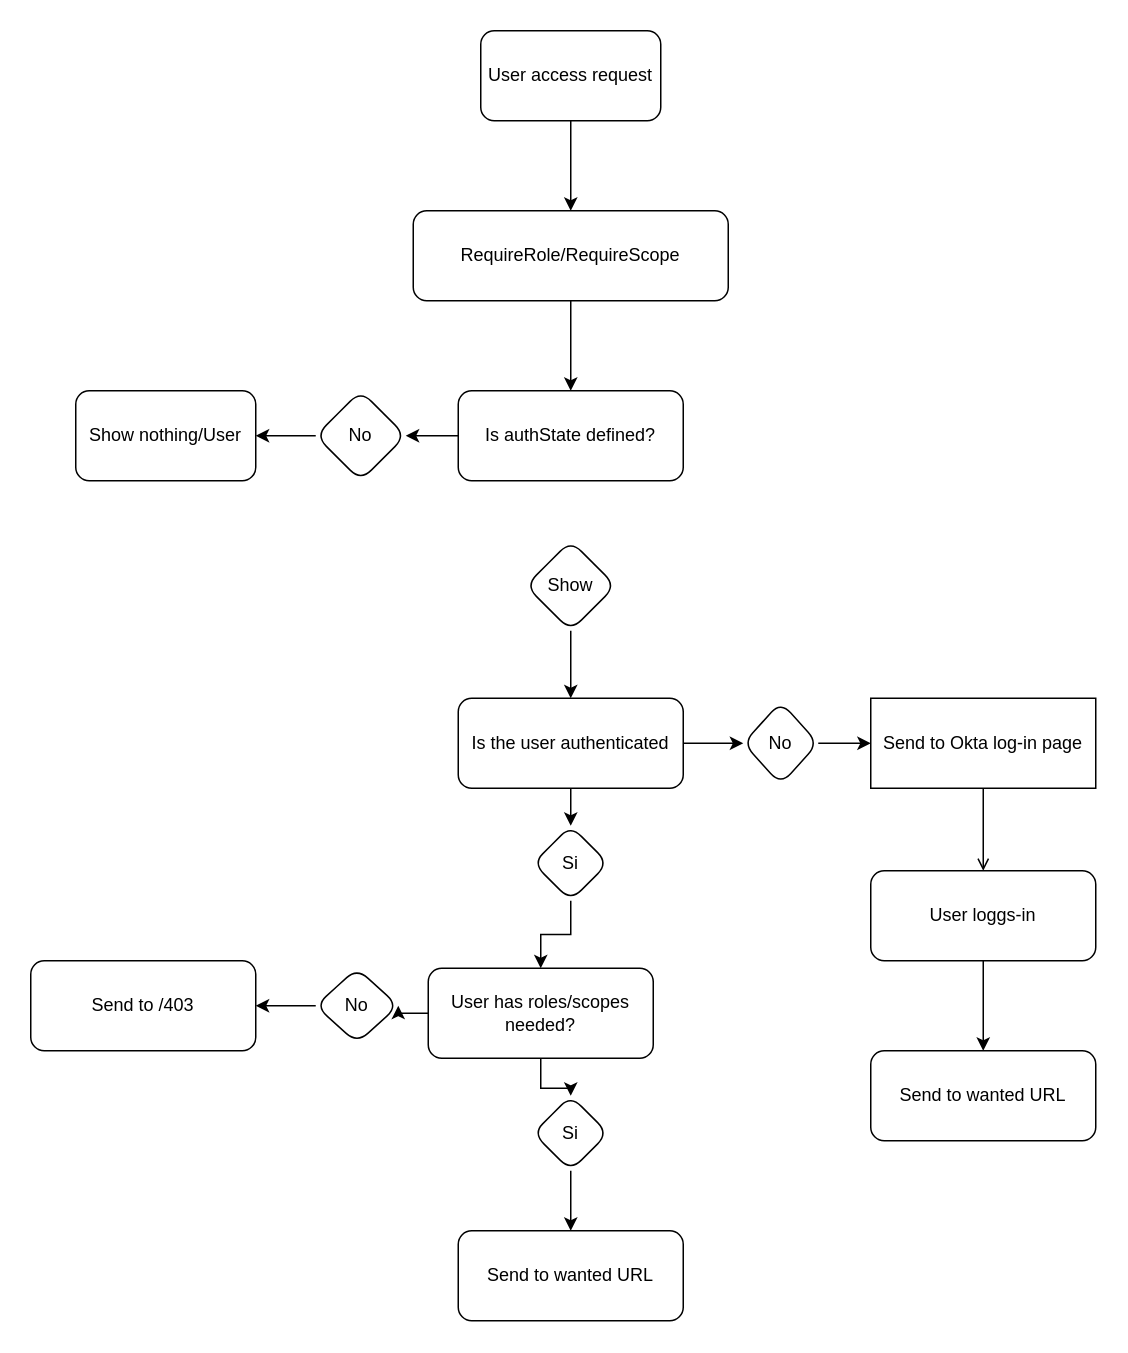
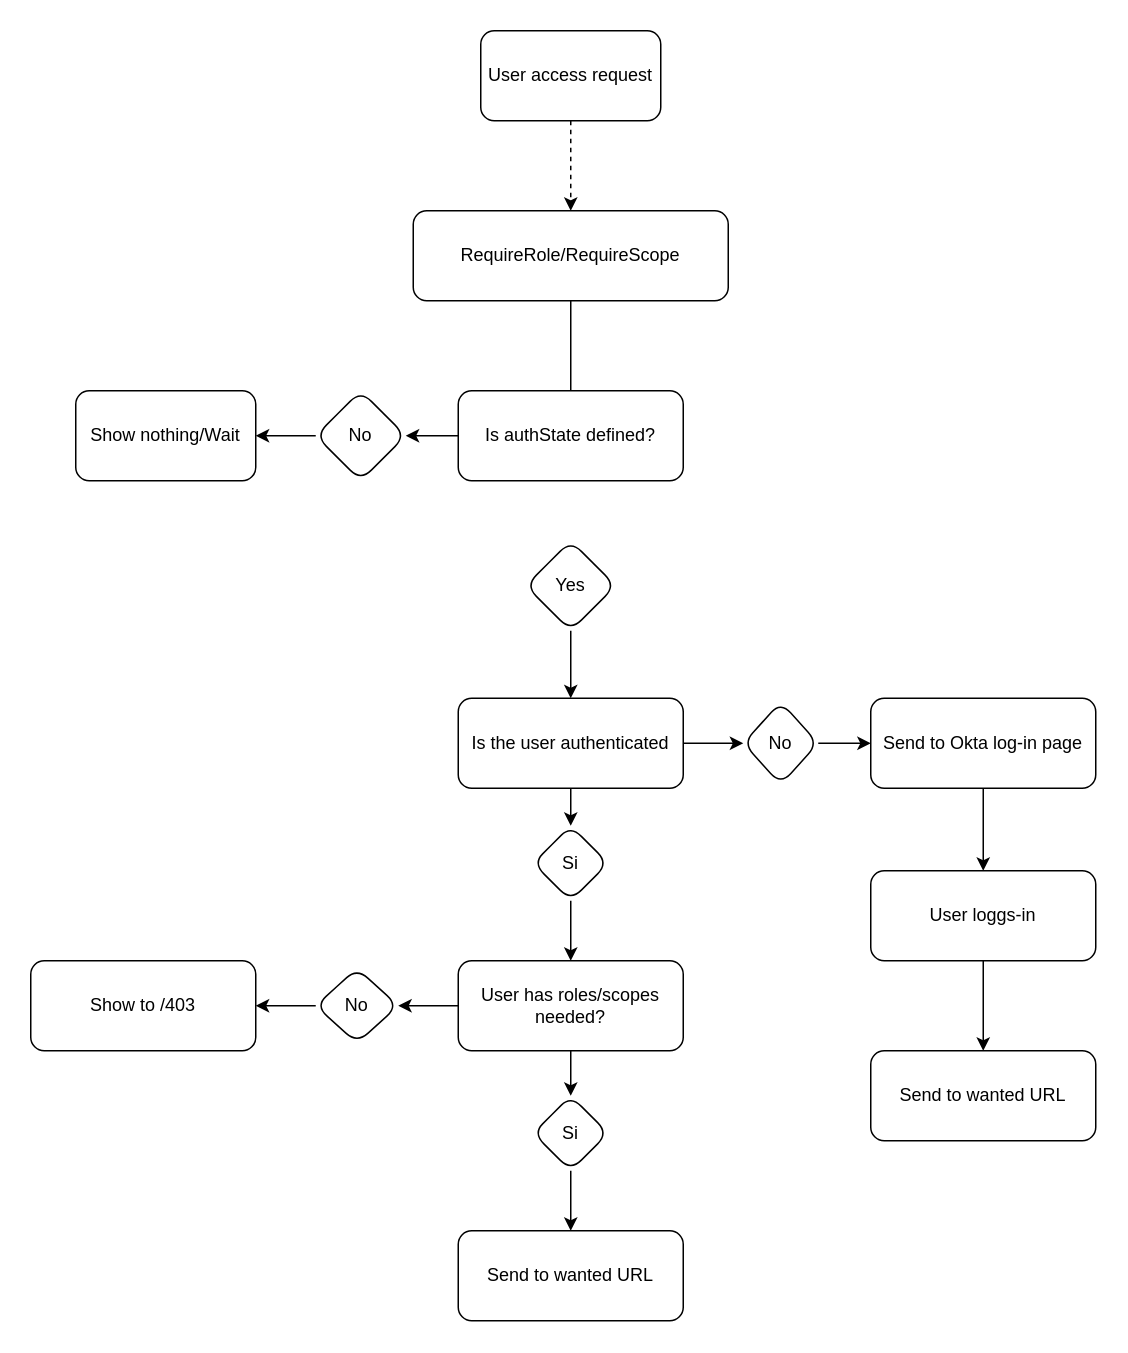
  <mxCell id="0" />
  <mxCell id="1" parent="0" />
- <mxCell id="2" value="" style="edgeStyle=orthogonalEdgeStyle;rounded=0;orthogonalLoop=1;jettySize=auto;html=1;" edge="1" parent="1" source="3" target="5"><mxGeometry relative="1" as="geometry" /></mxCell>
+ <mxCell id="2" value="" style="edgeStyle=orthogonalEdgeStyle;rounded=0;orthogonalLoop=1;jettySize=auto;html=1;dashed=1;" edge="1" parent="1" source="3" target="5"><mxGeometry relative="1" as="geometry" /></mxCell>
  <mxCell id="3" value="User access request" style="rounded=1;whiteSpace=wrap;html=1;" vertex="1" parent="1"><mxGeometry x="320" y="20" width="120" height="60" as="geometry" /></mxCell>
- <mxCell id="4" value="" style="edgeStyle=orthogonalEdgeStyle;rounded=0;orthogonalLoop=1;jettySize=auto;html=1;" edge="1" parent="1" source="5" target="7"><mxGeometry relative="1" as="geometry" /></mxCell>
+ <mxCell id="4" value="" style="edgeStyle=orthogonalEdgeStyle;rounded=0;orthogonalLoop=1;jettySize=auto;html=1;endArrow=none;" edge="1" parent="1" source="5" target="7"><mxGeometry relative="1" as="geometry" /></mxCell>
  <mxCell id="5" value="RequireRole/RequireScope" style="rounded=1;whiteSpace=wrap;html=1;" vertex="1" parent="1"><mxGeometry x="275" y="140" width="210" height="60" as="geometry" /></mxCell>
  <mxCell id="6" value="" style="edgeStyle=orthogonalEdgeStyle;rounded=0;orthogonalLoop=1;jettySize=auto;html=1;" edge="1" parent="1" source="7" target="10"><mxGeometry relative="1" as="geometry" /></mxCell>
  <mxCell id="7" value="Is authState defined?" style="rounded=1;whiteSpace=wrap;html=1;" vertex="1" parent="1"><mxGeometry x="305" y="260" width="150" height="60" as="geometry" /></mxCell>
- <mxCell id="8" value="Show nothing/User" style="rounded=1;whiteSpace=wrap;html=1;" vertex="1" parent="1"><mxGeometry x="50" y="260" width="120" height="60" as="geometry" /></mxCell>
+ <mxCell id="8" value="Show nothing/Wait" style="rounded=1;whiteSpace=wrap;html=1;" vertex="1" parent="1"><mxGeometry x="50" y="260" width="120" height="60" as="geometry" /></mxCell>
  <mxCell id="9" value="" style="edgeStyle=orthogonalEdgeStyle;rounded=0;orthogonalLoop=1;jettySize=auto;html=1;" edge="1" parent="1" source="10" target="8"><mxGeometry relative="1" as="geometry" /></mxCell>
  <mxCell id="10" value="No" style="rhombus;whiteSpace=wrap;html=1;rounded=1;" vertex="1" parent="1"><mxGeometry x="210" y="260" width="60" height="60" as="geometry" /></mxCell>
  <mxCell id="11" value="" style="edgeStyle=orthogonalEdgeStyle;rounded=0;orthogonalLoop=1;jettySize=auto;html=1;" edge="1" parent="1" source="12" target="15"><mxGeometry relative="1" as="geometry" /></mxCell>
- <mxCell id="12" value="Show" style="rhombus;whiteSpace=wrap;html=1;rounded=1;" vertex="1" parent="1"><mxGeometry x="350" y="360" width="60" height="60" as="geometry" /></mxCell>
+ <mxCell id="12" value="Yes" style="rhombus;whiteSpace=wrap;html=1;rounded=1;" vertex="1" parent="1"><mxGeometry x="350" y="360" width="60" height="60" as="geometry" /></mxCell>
  <mxCell id="13" value="" style="edgeStyle=orthogonalEdgeStyle;rounded=0;orthogonalLoop=1;jettySize=auto;html=1;" edge="1" parent="1" source="15" target="27"><mxGeometry relative="1" as="geometry" /></mxCell>
  <mxCell id="14" value="" style="edgeStyle=orthogonalEdgeStyle;rounded=0;orthogonalLoop=1;jettySize=auto;html=1;" edge="1" parent="1" source="15" target="29"><mxGeometry relative="1" as="geometry" /></mxCell>
  <mxCell id="15" value="Is the user authenticated" style="rounded=1;whiteSpace=wrap;html=1;" vertex="1" parent="1"><mxGeometry x="305" y="465" width="150" height="60" as="geometry" /></mxCell>
- <mxCell id="16" value="" style="edgeStyle=orthogonalEdgeStyle;rounded=0;orthogonalLoop=1;jettySize=auto;html=1;endArrow=open;" edge="1" parent="1" source="17" target="19"><mxGeometry relative="1" as="geometry" /></mxCell>
- <mxCell id="17" value="Send to Okta log-in page" style="whiteSpace=wrap;html=1;rounded=0;" vertex="1" parent="1"><mxGeometry x="580" y="465" width="150" height="60" as="geometry" /></mxCell>
+ <mxCell id="16" value="" style="edgeStyle=orthogonalEdgeStyle;rounded=0;orthogonalLoop=1;jettySize=auto;html=1;" edge="1" parent="1" source="17" target="19"><mxGeometry relative="1" as="geometry" /></mxCell>
+ <mxCell id="17" value="Send to Okta log-in page" style="rounded=1;whiteSpace=wrap;html=1;" vertex="1" parent="1"><mxGeometry x="580" y="465" width="150" height="60" as="geometry" /></mxCell>
  <mxCell id="18" value="" style="edgeStyle=orthogonalEdgeStyle;rounded=0;orthogonalLoop=1;jettySize=auto;html=1;" edge="1" parent="1" source="19" target="20"><mxGeometry relative="1" as="geometry" /></mxCell>
  <mxCell id="19" value="User loggs-in" style="rounded=1;whiteSpace=wrap;html=1;" vertex="1" parent="1"><mxGeometry x="580" y="580" width="150" height="60" as="geometry" /></mxCell>
  <mxCell id="20" value="Send to wanted URL" style="rounded=1;whiteSpace=wrap;html=1;" vertex="1" parent="1"><mxGeometry x="580" y="700" width="150" height="60" as="geometry" /></mxCell>
  <mxCell id="21" value="" style="edgeStyle=orthogonalEdgeStyle;rounded=0;orthogonalLoop=1;jettySize=auto;html=1;" edge="1" parent="1" source="23" target="31"><mxGeometry relative="1" as="geometry" /></mxCell>
  <mxCell id="22" value="" style="edgeStyle=orthogonalEdgeStyle;rounded=0;orthogonalLoop=1;jettySize=auto;html=1;" edge="1" parent="1" source="23" target="33"><mxGeometry relative="1" as="geometry" /></mxCell>
- <mxCell id="23" value="User has roles/scopes needed?" style="rounded=1;whiteSpace=wrap;html=1;" vertex="1" parent="1"><mxGeometry x="285" y="645" width="150" height="60" as="geometry" /></mxCell>
- <mxCell id="24" value="Send to /403" style="rounded=1;whiteSpace=wrap;html=1;" vertex="1" parent="1"><mxGeometry x="20" y="640" width="150" height="60" as="geometry" /></mxCell>
+ <mxCell id="23" value="User has roles/scopes needed?" style="rounded=1;whiteSpace=wrap;html=1;" vertex="1" parent="1"><mxGeometry x="305" y="640" width="150" height="60" as="geometry" /></mxCell>
+ <mxCell id="24" value="Show to /403" style="rounded=1;whiteSpace=wrap;html=1;" vertex="1" parent="1"><mxGeometry x="20" y="640" width="150" height="60" as="geometry" /></mxCell>
  <mxCell id="25" value="Send to wanted URL" style="rounded=1;whiteSpace=wrap;html=1;" vertex="1" parent="1"><mxGeometry x="305" y="820" width="150" height="60" as="geometry" /></mxCell>
  <mxCell id="26" value="" style="edgeStyle=orthogonalEdgeStyle;rounded=0;orthogonalLoop=1;jettySize=auto;html=1;" edge="1" parent="1" source="27" target="17"><mxGeometry relative="1" as="geometry" /></mxCell>
  <mxCell id="27" value="No" style="rhombus;whiteSpace=wrap;html=1;rounded=1;" vertex="1" parent="1"><mxGeometry x="495" y="467.5" width="50" height="55" as="geometry" /></mxCell>
  <mxCell id="28" value="" style="edgeStyle=orthogonalEdgeStyle;rounded=0;orthogonalLoop=1;jettySize=auto;html=1;" edge="1" parent="1" source="29" target="23"><mxGeometry relative="1" as="geometry" /></mxCell>
  <mxCell id="29" value="Si" style="rhombus;whiteSpace=wrap;html=1;rounded=1;" vertex="1" parent="1"><mxGeometry x="355" y="550" width="50" height="50" as="geometry" /></mxCell>
  <mxCell id="30" value="" style="edgeStyle=orthogonalEdgeStyle;rounded=0;orthogonalLoop=1;jettySize=auto;html=1;" edge="1" parent="1" source="31" target="24"><mxGeometry relative="1" as="geometry" /></mxCell>
  <mxCell id="31" value="No" style="rhombus;whiteSpace=wrap;html=1;rounded=1;" vertex="1" parent="1"><mxGeometry x="210" y="645" width="55" height="50" as="geometry" /></mxCell>
  <mxCell id="32" value="" style="edgeStyle=orthogonalEdgeStyle;rounded=0;orthogonalLoop=1;jettySize=auto;html=1;" edge="1" parent="1" source="33" target="25"><mxGeometry relative="1" as="geometry" /></mxCell>
  <mxCell id="33" value="Si" style="rhombus;whiteSpace=wrap;html=1;rounded=1;" vertex="1" parent="1"><mxGeometry x="355" y="730" width="50" height="50" as="geometry" /></mxCell>
